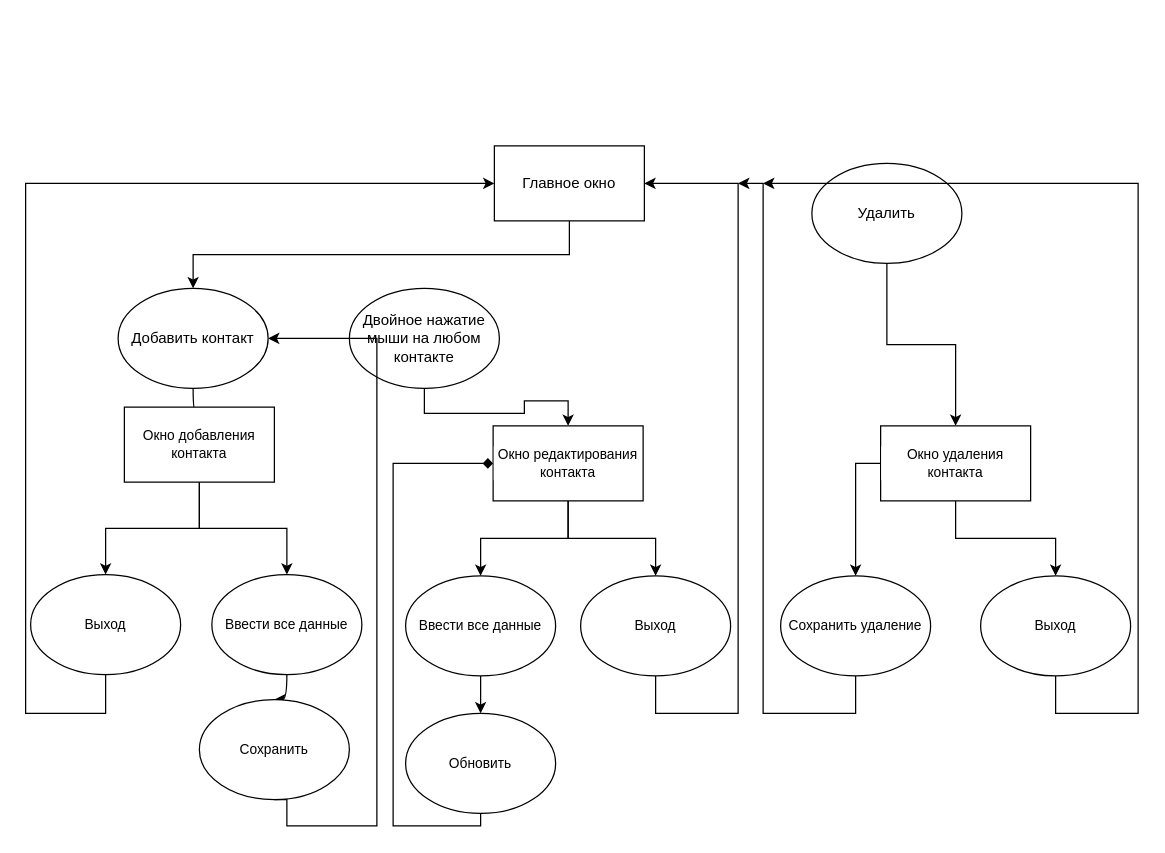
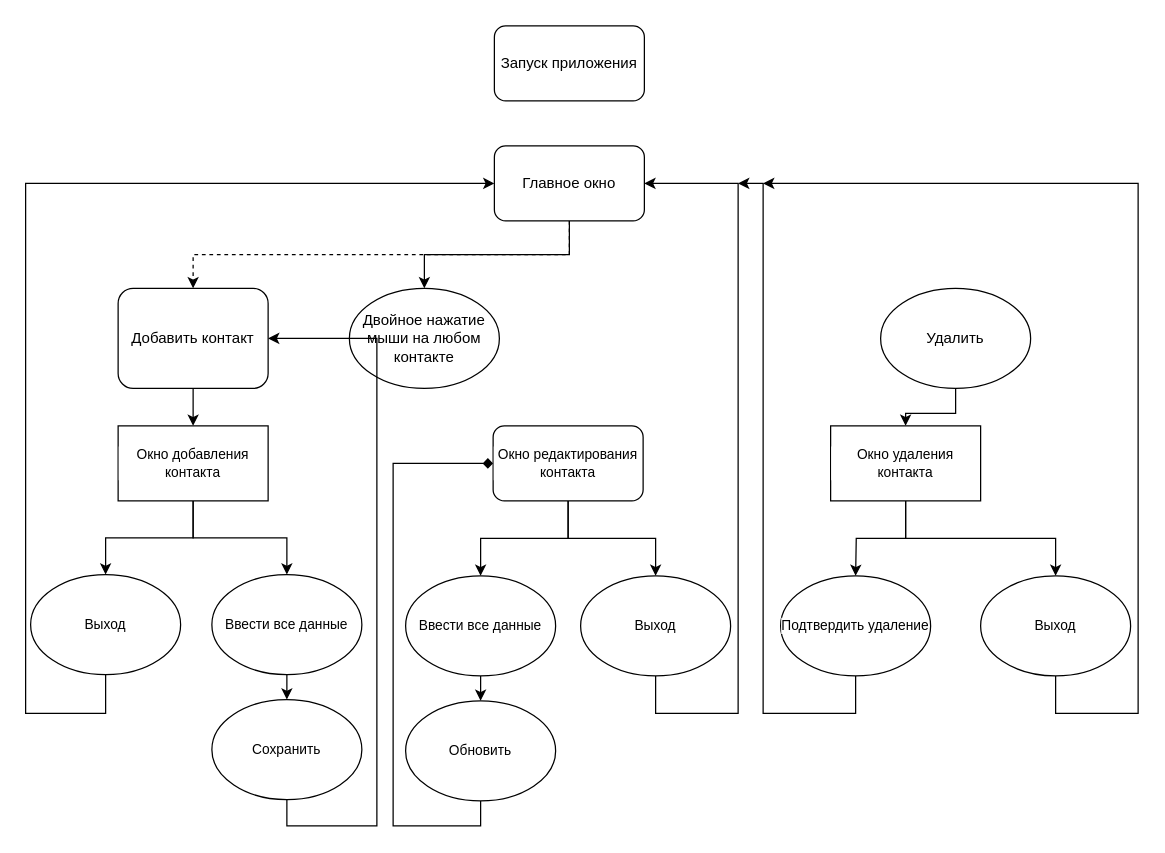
  <mxCell id="0" />
  <mxCell id="1" parent="0" />
- <mxCell id="3" style="edgeStyle=orthogonalEdgeStyle;rounded=0;orthogonalLoop=1;jettySize=auto;html=1;entryX=0.5;entryY=0;entryDx=0;entryDy=0;strokeColor=default;align=center;verticalAlign=middle;fontFamily=Helvetica;fontSize=11;fontColor=default;labelBackgroundColor=default;endArrow=classic;exitX=0.5;exitY=1;exitDx=0;exitDy=0;" edge="1" parent="1" source="5" target="7"><mxGeometry relative="1" as="geometry" /></mxCell>
- <mxCell id="5" value="Главное окно" style="rounded=0;whiteSpace=wrap;html=1;" vertex="1" parent="1"><mxGeometry x="395" y="116" width="120" height="60" as="geometry" /></mxCell>
+ <mxCell id="2" value="Запуск приложения" style="rounded=1;whiteSpace=wrap;html=1;" vertex="1" parent="1"><mxGeometry x="395" y="20" width="120" height="60" as="geometry" /></mxCell>
+ <mxCell id="3" style="edgeStyle=orthogonalEdgeStyle;rounded=0;orthogonalLoop=1;jettySize=auto;html=1;entryX=0.5;entryY=0;entryDx=0;entryDy=0;strokeColor=default;align=center;verticalAlign=middle;fontFamily=Helvetica;fontSize=11;fontColor=default;labelBackgroundColor=default;endArrow=classic;exitX=0.5;exitY=1;exitDx=0;exitDy=0;dashed=1;" edge="1" parent="1" source="5" target="7"><mxGeometry relative="1" as="geometry" /></mxCell>
+ <mxCell id="4" style="edgeStyle=orthogonalEdgeStyle;rounded=0;orthogonalLoop=1;jettySize=auto;html=1;entryX=0.5;entryY=0;entryDx=0;entryDy=0;strokeColor=default;align=center;verticalAlign=middle;fontFamily=Helvetica;fontSize=11;fontColor=default;labelBackgroundColor=default;endArrow=classic;" edge="1" parent="1" source="5" target="11"><mxGeometry relative="1" as="geometry" /></mxCell>
+ <mxCell id="5" value="Главное окно" style="whiteSpace=wrap;html=1;rounded=1;" vertex="1" parent="1"><mxGeometry x="395" y="116" width="120" height="60" as="geometry" /></mxCell>
  <mxCell id="6" style="edgeStyle=orthogonalEdgeStyle;curved=1;rounded=0;orthogonalLoop=1;jettySize=auto;html=1;entryX=0.5;entryY=0;entryDx=0;entryDy=0;strokeColor=default;align=center;verticalAlign=middle;fontFamily=Helvetica;fontSize=11;fontColor=default;labelBackgroundColor=default;endArrow=classic;" edge="1" parent="1" source="7" target="14"><mxGeometry relative="1" as="geometry" /></mxCell>
- <mxCell id="7" value="Добавить контакт" style="ellipse;whiteSpace=wrap;html=1;" vertex="1" parent="1"><mxGeometry x="94" y="230" width="120" height="80" as="geometry" /></mxCell>
+ <mxCell id="7" value="Добавить контакт" style="whiteSpace=wrap;html=1;rounded=1;" vertex="1" parent="1"><mxGeometry x="94" y="230" width="120" height="80" as="geometry" /></mxCell>
  <mxCell id="8" style="edgeStyle=orthogonalEdgeStyle;rounded=0;orthogonalLoop=1;jettySize=auto;html=1;strokeColor=default;align=center;verticalAlign=middle;fontFamily=Helvetica;fontSize=11;fontColor=default;labelBackgroundColor=default;endArrow=classic;" edge="1" parent="1" source="9" target="32"><mxGeometry relative="1" as="geometry" /></mxCell>
- <mxCell id="9" value="Удалить" style="ellipse;whiteSpace=wrap;html=1;" vertex="1" parent="1"><mxGeometry x="649" y="130" width="120" height="80" as="geometry" /></mxCell>
- <mxCell id="10" style="edgeStyle=orthogonalEdgeStyle;rounded=0;orthogonalLoop=1;jettySize=auto;html=1;entryX=0.5;entryY=0;entryDx=0;entryDy=0;strokeColor=default;align=center;verticalAlign=middle;fontFamily=Helvetica;fontSize=11;fontColor=default;labelBackgroundColor=default;endArrow=classic;" edge="1" parent="1" source="11" target="23"><mxGeometry relative="1" as="geometry" /></mxCell>
+ <mxCell id="9" value="Удалить" style="ellipse;whiteSpace=wrap;html=1;" vertex="1" parent="1"><mxGeometry x="704" y="230" width="120" height="80" as="geometry" /></mxCell>
  <mxCell id="11" value="Двойное нажатие мыши на любом контакте" style="ellipse;whiteSpace=wrap;html=1;" vertex="1" parent="1"><mxGeometry x="279" y="230" width="120" height="80" as="geometry" /></mxCell>
  <mxCell id="12" style="edgeStyle=orthogonalEdgeStyle;rounded=0;orthogonalLoop=1;jettySize=auto;html=1;entryX=0.5;entryY=0;entryDx=0;entryDy=0;strokeColor=default;align=center;verticalAlign=middle;fontFamily=Helvetica;fontSize=11;fontColor=default;labelBackgroundColor=default;endArrow=classic;" edge="1" parent="1" source="14" target="18"><mxGeometry relative="1" as="geometry" /></mxCell>
  <mxCell id="13" style="edgeStyle=orthogonalEdgeStyle;rounded=0;orthogonalLoop=1;jettySize=auto;html=1;entryX=0.5;entryY=0;entryDx=0;entryDy=0;strokeColor=default;align=center;verticalAlign=middle;fontFamily=Helvetica;fontSize=11;fontColor=default;labelBackgroundColor=default;endArrow=classic;" edge="1" parent="1" source="14" target="16"><mxGeometry relative="1" as="geometry" /></mxCell>
- <mxCell id="14" value="Окно добавления контакта" style="rounded=0;whiteSpace=wrap;html=1;fontFamily=Helvetica;fontSize=11;fontColor=default;labelBackgroundColor=default;" vertex="1" parent="1"><mxGeometry x="99" y="325" width="120" height="60" as="geometry" /></mxCell>
+ <mxCell id="14" value="Окно добавления контакта" style="rounded=0;whiteSpace=wrap;html=1;fontFamily=Helvetica;fontSize=11;fontColor=default;labelBackgroundColor=default;" vertex="1" parent="1"><mxGeometry x="94" y="340" width="120" height="60" as="geometry" /></mxCell>
  <mxCell id="15" style="edgeStyle=orthogonalEdgeStyle;curved=1;rounded=0;orthogonalLoop=1;jettySize=auto;html=1;strokeColor=default;align=center;verticalAlign=middle;fontFamily=Helvetica;fontSize=11;fontColor=default;labelBackgroundColor=default;endArrow=classic;" edge="1" parent="1" source="16" target="20"><mxGeometry relative="1" as="geometry" /></mxCell>
  <mxCell id="16" value="Ввести все данные" style="ellipse;whiteSpace=wrap;html=1;fontFamily=Helvetica;fontSize=11;fontColor=default;labelBackgroundColor=default;" vertex="1" parent="1"><mxGeometry x="169" y="459" width="120" height="80" as="geometry" /></mxCell>
  <mxCell id="17" style="edgeStyle=orthogonalEdgeStyle;rounded=0;orthogonalLoop=1;jettySize=auto;html=1;entryX=0;entryY=0.5;entryDx=0;entryDy=0;strokeColor=default;align=center;verticalAlign=middle;fontFamily=Helvetica;fontSize=11;fontColor=default;labelBackgroundColor=default;endArrow=classic;exitX=0.5;exitY=1;exitDx=0;exitDy=0;" edge="1" parent="1" source="18" target="5"><mxGeometry relative="1" as="geometry"><Array as="points"><mxPoint x="84" y="570" /><mxPoint x="20" y="570" /><mxPoint x="20" y="146" /></Array></mxGeometry></mxCell>
  <mxCell id="18" value="Выход" style="ellipse;whiteSpace=wrap;html=1;fontFamily=Helvetica;fontSize=11;fontColor=default;labelBackgroundColor=default;" vertex="1" parent="1"><mxGeometry x="24" y="459" width="120" height="80" as="geometry" /></mxCell>
  <mxCell id="19" style="edgeStyle=orthogonalEdgeStyle;rounded=0;orthogonalLoop=1;jettySize=auto;html=1;entryX=1;entryY=0.5;entryDx=0;entryDy=0;strokeColor=default;align=center;verticalAlign=middle;fontFamily=Helvetica;fontSize=11;fontColor=default;labelBackgroundColor=default;endArrow=classic;exitX=0.5;exitY=1;exitDx=0;exitDy=0;" edge="1" parent="1" source="20" target="7"><mxGeometry relative="1" as="geometry"><Array as="points"><mxPoint x="229" y="660" /><mxPoint x="301" y="660" /><mxPoint x="301" y="270" /></Array></mxGeometry></mxCell>
- <mxCell id="20" value="Сохранить" style="ellipse;whiteSpace=wrap;html=1;fontFamily=Helvetica;fontSize=11;fontColor=default;labelBackgroundColor=default;" vertex="1" parent="1"><mxGeometry x="159" y="559" width="120" height="80" as="geometry" /></mxCell>
+ <mxCell id="20" value="Сохранить" style="ellipse;whiteSpace=wrap;html=1;fontFamily=Helvetica;fontSize=11;fontColor=default;labelBackgroundColor=default;" vertex="1" parent="1"><mxGeometry x="169" y="559" width="120" height="80" as="geometry" /></mxCell>
  <mxCell id="21" style="edgeStyle=orthogonalEdgeStyle;rounded=0;orthogonalLoop=1;jettySize=auto;html=1;strokeColor=default;align=center;verticalAlign=middle;fontFamily=Helvetica;fontSize=11;fontColor=default;labelBackgroundColor=default;endArrow=classic;" edge="1" parent="1" source="23" target="25"><mxGeometry relative="1" as="geometry" /></mxCell>
  <mxCell id="22" style="edgeStyle=orthogonalEdgeStyle;rounded=0;orthogonalLoop=1;jettySize=auto;html=1;entryX=0.5;entryY=0;entryDx=0;entryDy=0;strokeColor=default;align=center;verticalAlign=middle;fontFamily=Helvetica;fontSize=11;fontColor=default;labelBackgroundColor=default;endArrow=classic;" edge="1" parent="1" source="23" target="29"><mxGeometry relative="1" as="geometry" /></mxCell>
- <mxCell id="23" value="Окно редактирования контакта" style="rounded=0;whiteSpace=wrap;html=1;fontFamily=Helvetica;fontSize=11;fontColor=default;labelBackgroundColor=default;" vertex="1" parent="1"><mxGeometry x="394" y="340" width="120" height="60" as="geometry" /></mxCell>
+ <mxCell id="23" value="Окно редактирования контакта" style="whiteSpace=wrap;html=1;fontFamily=Helvetica;fontSize=11;fontColor=default;labelBackgroundColor=default;rounded=1;" vertex="1" parent="1"><mxGeometry x="394" y="340" width="120" height="60" as="geometry" /></mxCell>
  <mxCell id="24" style="edgeStyle=orthogonalEdgeStyle;curved=1;rounded=0;orthogonalLoop=1;jettySize=auto;html=1;strokeColor=default;align=center;verticalAlign=middle;fontFamily=Helvetica;fontSize=11;fontColor=default;labelBackgroundColor=default;endArrow=classic;" edge="1" parent="1" source="25" target="27"><mxGeometry relative="1" as="geometry" /></mxCell>
  <mxCell id="25" value="Ввести все данные" style="ellipse;whiteSpace=wrap;html=1;fontFamily=Helvetica;fontSize=11;fontColor=default;labelBackgroundColor=default;" vertex="1" parent="1"><mxGeometry x="324" y="460" width="120" height="80" as="geometry" /></mxCell>
  <mxCell id="26" style="edgeStyle=orthogonalEdgeStyle;rounded=0;orthogonalLoop=1;jettySize=auto;html=1;entryX=0;entryY=0.5;entryDx=0;entryDy=0;strokeColor=default;align=center;verticalAlign=middle;fontFamily=Helvetica;fontSize=11;fontColor=default;labelBackgroundColor=default;endArrow=diamond;exitX=0.5;exitY=1;exitDx=0;exitDy=0;" edge="1" parent="1" source="27" target="23"><mxGeometry relative="1" as="geometry"><Array as="points"><mxPoint x="384" y="660" /><mxPoint x="314" y="660" /><mxPoint x="314" y="370" /></Array></mxGeometry></mxCell>
- <mxCell id="27" value="Обновить" style="ellipse;whiteSpace=wrap;html=1;fontFamily=Helvetica;fontSize=11;fontColor=default;labelBackgroundColor=default;" vertex="1" parent="1"><mxGeometry x="324" y="570" width="120" height="80" as="geometry" /></mxCell>
+ <mxCell id="27" value="Обновить" style="ellipse;whiteSpace=wrap;html=1;fontFamily=Helvetica;fontSize=11;fontColor=default;labelBackgroundColor=default;" vertex="1" parent="1"><mxGeometry x="324" y="560" width="120" height="80" as="geometry" /></mxCell>
  <mxCell id="28" style="edgeStyle=orthogonalEdgeStyle;rounded=0;orthogonalLoop=1;jettySize=auto;html=1;entryX=1;entryY=0.5;entryDx=0;entryDy=0;strokeColor=default;align=center;verticalAlign=middle;fontFamily=Helvetica;fontSize=11;fontColor=default;labelBackgroundColor=default;endArrow=classic;exitX=0.5;exitY=1;exitDx=0;exitDy=0;" edge="1" parent="1" source="29" target="5"><mxGeometry relative="1" as="geometry"><Array as="points"><mxPoint x="524" y="570" /><mxPoint x="590" y="570" /><mxPoint x="590" y="146" /></Array></mxGeometry></mxCell>
  <mxCell id="29" value="Выход" style="ellipse;whiteSpace=wrap;html=1;fontFamily=Helvetica;fontSize=11;fontColor=default;labelBackgroundColor=default;" vertex="1" parent="1"><mxGeometry x="464" y="460" width="120" height="80" as="geometry" /></mxCell>
  <mxCell id="30" style="edgeStyle=orthogonalEdgeStyle;rounded=0;orthogonalLoop=1;jettySize=auto;html=1;entryX=0.5;entryY=0;entryDx=0;entryDy=0;strokeColor=default;align=center;verticalAlign=middle;fontFamily=Helvetica;fontSize=11;fontColor=default;labelBackgroundColor=default;endArrow=classic;" edge="1" parent="1" source="32"><mxGeometry relative="1" as="geometry"><mxPoint x="684" y="460" as="targetPoint" /></mxGeometry></mxCell>
  <mxCell id="31" style="edgeStyle=orthogonalEdgeStyle;rounded=0;orthogonalLoop=1;jettySize=auto;html=1;entryX=0.5;entryY=0;entryDx=0;entryDy=0;strokeColor=default;align=center;verticalAlign=middle;fontFamily=Helvetica;fontSize=11;fontColor=default;labelBackgroundColor=default;endArrow=classic;" edge="1" parent="1" source="32" target="35"><mxGeometry relative="1" as="geometry" /></mxCell>
- <mxCell id="32" value="Окно удаления контакта" style="rounded=0;whiteSpace=wrap;html=1;fontFamily=Helvetica;fontSize=11;fontColor=default;labelBackgroundColor=default;" vertex="1" parent="1"><mxGeometry x="704" y="340" width="120" height="60" as="geometry" /></mxCell>
+ <mxCell id="32" value="Окно удаления контакта" style="rounded=0;whiteSpace=wrap;html=1;fontFamily=Helvetica;fontSize=11;fontColor=default;labelBackgroundColor=default;" vertex="1" parent="1"><mxGeometry x="664" y="340" width="120" height="60" as="geometry" /></mxCell>
  <mxCell id="33" style="edgeStyle=orthogonalEdgeStyle;rounded=0;orthogonalLoop=1;jettySize=auto;html=1;strokeColor=default;align=center;verticalAlign=middle;fontFamily=Helvetica;fontSize=11;fontColor=default;labelBackgroundColor=default;endArrow=classic;exitX=0.5;exitY=1;exitDx=0;exitDy=0;" edge="1" parent="1"><mxGeometry relative="1" as="geometry"><mxPoint x="684" y="540" as="sourcePoint" /><mxPoint x="590" y="146" as="targetPoint" /><Array as="points"><mxPoint x="684" y="570" /><mxPoint x="610" y="570" /><mxPoint x="610" y="146" /></Array></mxGeometry></mxCell>
  <mxCell id="34" style="edgeStyle=orthogonalEdgeStyle;rounded=0;orthogonalLoop=1;jettySize=auto;html=1;strokeColor=default;align=center;verticalAlign=middle;fontFamily=Helvetica;fontSize=11;fontColor=default;labelBackgroundColor=default;endArrow=classic;exitX=0.5;exitY=1;exitDx=0;exitDy=0;" edge="1" parent="1" source="35"><mxGeometry relative="1" as="geometry"><mxPoint x="610" y="146" as="targetPoint" /><Array as="points"><mxPoint x="844" y="570" /><mxPoint x="910" y="570" /><mxPoint x="910" y="146" /></Array></mxGeometry></mxCell>
  <mxCell id="35" value="Выход" style="ellipse;whiteSpace=wrap;html=1;fontFamily=Helvetica;fontSize=11;fontColor=default;labelBackgroundColor=default;" vertex="1" parent="1"><mxGeometry x="784" y="460" width="120" height="80" as="geometry" /></mxCell>
- <mxCell id="36" value="Сохранить удаление" style="ellipse;whiteSpace=wrap;html=1;fontFamily=Helvetica;fontSize=11;fontColor=default;labelBackgroundColor=default;" vertex="1" parent="1"><mxGeometry x="624" y="460" width="120" height="80" as="geometry" /></mxCell>
+ <mxCell id="36" value="Подтвердить удаление" style="ellipse;whiteSpace=wrap;html=1;fontFamily=Helvetica;fontSize=11;fontColor=default;labelBackgroundColor=default;" vertex="1" parent="1"><mxGeometry x="624" y="460" width="120" height="80" as="geometry" /></mxCell>
